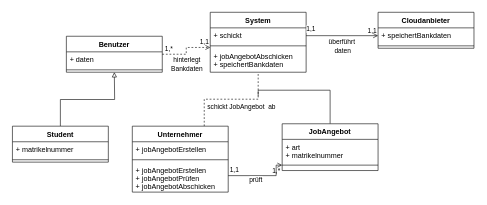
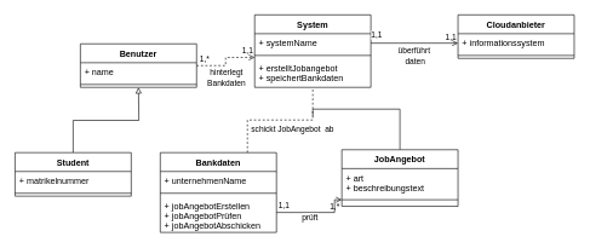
  <mxCell id="0" />
  <mxCell id="1" parent="0" />
  <mxCell id="2" style="edgeStyle=orthogonalEdgeStyle;rounded=0;orthogonalLoop=1;jettySize=auto;html=1;exitX=1;exitY=0.5;exitDx=0;exitDy=0;entryX=0;entryY=-0.033;entryDx=0;entryDy=0;entryPerimeter=0;strokeColor=default;strokeWidth=1;endArrow=open;endFill=0;dashed=1;" edge="1" parent="1" source="6" target="30"><mxGeometry relative="1" as="geometry" /></mxCell>
  <mxCell id="3" value="hinterlegt &lt;br&gt;Bankdaten" style="edgeLabel;html=1;align=center;verticalAlign=middle;resizable=0;points=[];" vertex="1" connectable="0" parent="2"><mxGeometry x="-0.176" relative="1" as="geometry"><mxPoint x="2" y="16" as="offset" /></mxGeometry></mxCell>
  <mxCell id="4" value="1,*" style="edgeLabel;html=1;align=center;verticalAlign=middle;resizable=0;points=[];" vertex="1" connectable="0" parent="2"><mxGeometry x="-0.77" y="2" relative="1" as="geometry"><mxPoint y="-8" as="offset" /></mxGeometry></mxCell>
  <mxCell id="5" value="1,1" style="edgeLabel;html=1;align=center;verticalAlign=middle;resizable=0;points=[];labelBackgroundColor=none;" vertex="1" connectable="0" parent="2"><mxGeometry x="0.77" relative="1" as="geometry"><mxPoint y="-9" as="offset" /></mxGeometry></mxCell>
  <mxCell id="6" value="Benutzer" style="swimlane;fontStyle=1;align=center;verticalAlign=top;childLayout=stackLayout;horizontal=1;startSize=26;horizontalStack=0;resizeParent=1;resizeParentMax=0;resizeLast=0;collapsible=1;marginBottom=0;" vertex="1" parent="1"><mxGeometry x="110" y="60" width="160" height="60" as="geometry" /></mxCell>
- <mxCell id="7" value="+ daten" style="text;strokeColor=none;fillColor=none;align=left;verticalAlign=top;spacingLeft=4;spacingRight=4;overflow=hidden;rotatable=0;points=[[0,0.5],[1,0.5]];portConstraint=eastwest;" vertex="1" parent="6"><mxGeometry y="26" width="160" height="26" as="geometry" /></mxCell>
+ <mxCell id="7" value="+ name" style="text;strokeColor=none;fillColor=none;align=left;verticalAlign=top;spacingLeft=4;spacingRight=4;overflow=hidden;rotatable=0;points=[[0,0.5],[1,0.5]];portConstraint=eastwest;" vertex="1" parent="6"><mxGeometry y="26" width="160" height="26" as="geometry" /></mxCell>
  <mxCell id="8" value="" style="line;strokeWidth=1;fillColor=none;align=left;verticalAlign=middle;spacingTop=-1;spacingLeft=3;spacingRight=3;rotatable=0;labelPosition=right;points=[];portConstraint=eastwest;strokeColor=inherit;" vertex="1" parent="6"><mxGeometry y="52" width="160" height="8" as="geometry" /></mxCell>
  <mxCell id="9" style="edgeStyle=orthogonalEdgeStyle;rounded=0;orthogonalLoop=1;jettySize=auto;html=1;exitX=1;exitY=0.75;exitDx=0;exitDy=0;endArrow=open;endFill=0;" edge="1" parent="1" source="13" target="24"><mxGeometry relative="1" as="geometry"><Array as="points"><mxPoint x="460" y="293" /><mxPoint x="460" y="275" /></Array></mxGeometry></mxCell>
  <mxCell id="10" value="prüft" style="edgeLabel;html=1;align=center;verticalAlign=middle;resizable=0;points=[];" vertex="1" connectable="0" parent="9"><mxGeometry x="-0.167" relative="1" as="geometry"><mxPoint y="7" as="offset" /></mxGeometry></mxCell>
  <mxCell id="11" style="edgeStyle=orthogonalEdgeStyle;rounded=0;orthogonalLoop=1;jettySize=auto;html=1;exitX=0.75;exitY=0;exitDx=0;exitDy=0;entryX=0.5;entryY=1;entryDx=0;entryDy=0;entryPerimeter=0;endArrow=none;endFill=0;dashed=1;" edge="1" parent="1" source="13" target="30"><mxGeometry relative="1" as="geometry" /></mxCell>
  <mxCell id="12" value="schickt JobAngebot&amp;nbsp; ab" style="edgeLabel;html=1;align=center;verticalAlign=middle;resizable=0;points=[];" vertex="1" connectable="0" parent="11"><mxGeometry x="-0.101" y="1" relative="1" as="geometry"><mxPoint x="25" y="13" as="offset" /></mxGeometry></mxCell>
- <mxCell id="13" value="Unternehmer" style="swimlane;fontStyle=1;align=center;verticalAlign=top;childLayout=stackLayout;horizontal=1;startSize=26;horizontalStack=0;resizeParent=1;resizeParentMax=0;resizeLast=0;collapsible=1;marginBottom=0;" vertex="1" parent="1"><mxGeometry x="220" y="210" width="160" height="110" as="geometry" /></mxCell>
- <mxCell id="14" value="+ jobAngebotErstellen" style="text;strokeColor=none;fillColor=none;align=left;verticalAlign=top;spacingLeft=4;spacingRight=4;overflow=hidden;rotatable=0;points=[[0,0.5],[1,0.5]];portConstraint=eastwest;" vertex="1" parent="13"><mxGeometry y="26" width="160" height="26" as="geometry" /></mxCell>
+ <mxCell id="13" value="Bankdaten" style="swimlane;fontStyle=1;align=center;verticalAlign=top;childLayout=stackLayout;horizontal=1;startSize=26;horizontalStack=0;resizeParent=1;resizeParentMax=0;resizeLast=0;collapsible=1;marginBottom=0;" vertex="1" parent="1"><mxGeometry x="220" y="210" width="160" height="110" as="geometry" /></mxCell>
+ <mxCell id="14" value="+ unternehmenName" style="text;strokeColor=none;fillColor=none;align=left;verticalAlign=top;spacingLeft=4;spacingRight=4;overflow=hidden;rotatable=0;points=[[0,0.5],[1,0.5]];portConstraint=eastwest;" vertex="1" parent="13"><mxGeometry y="26" width="160" height="26" as="geometry" /></mxCell>
  <mxCell id="15" value="" style="line;strokeWidth=1;fillColor=none;align=left;verticalAlign=middle;spacingTop=-1;spacingLeft=3;spacingRight=3;rotatable=0;labelPosition=right;points=[];portConstraint=eastwest;strokeColor=inherit;" vertex="1" parent="13"><mxGeometry y="52" width="160" height="8" as="geometry" /></mxCell>
  <mxCell id="16" value="+ jobAngebotErstellen&#10;+ jobAngebotPrüfen&#10;+ jobAngebotAbschicken" style="text;strokeColor=none;fillColor=none;align=left;verticalAlign=top;spacingLeft=4;spacingRight=4;overflow=hidden;rotatable=0;points=[[0,0.5],[1,0.5]];portConstraint=eastwest;" vertex="1" parent="13"><mxGeometry y="60" width="160" height="50" as="geometry" /></mxCell>
  <mxCell id="17" style="edgeStyle=orthogonalEdgeStyle;rounded=0;orthogonalLoop=1;jettySize=auto;html=1;exitX=0.5;exitY=0;exitDx=0;exitDy=0;endArrow=block;endFill=0;" edge="1" parent="1" source="18"><mxGeometry relative="1" as="geometry"><mxPoint x="190" y="120" as="targetPoint" /></mxGeometry></mxCell>
  <mxCell id="18" value="Student" style="swimlane;fontStyle=1;align=center;verticalAlign=top;childLayout=stackLayout;horizontal=1;startSize=26;horizontalStack=0;resizeParent=1;resizeParentMax=0;resizeLast=0;collapsible=1;marginBottom=0;" vertex="1" parent="1"><mxGeometry x="20" y="210" width="160" height="60" as="geometry" /></mxCell>
  <mxCell id="19" value="+ matrikelnummer" style="text;strokeColor=none;fillColor=none;align=left;verticalAlign=top;spacingLeft=4;spacingRight=4;overflow=hidden;rotatable=0;points=[[0,0.5],[1,0.5]];portConstraint=eastwest;" vertex="1" parent="18"><mxGeometry y="26" width="160" height="26" as="geometry" /></mxCell>
  <mxCell id="20" value="" style="line;strokeWidth=1;fillColor=none;align=left;verticalAlign=middle;spacingTop=-1;spacingLeft=3;spacingRight=3;rotatable=0;labelPosition=right;points=[];portConstraint=eastwest;strokeColor=inherit;" vertex="1" parent="18"><mxGeometry y="52" width="160" height="8" as="geometry" /></mxCell>
  <mxCell id="21" style="edgeStyle=orthogonalEdgeStyle;orthogonalLoop=1;jettySize=auto;html=1;exitX=0.5;exitY=0;exitDx=0;exitDy=0;endArrow=none;endFill=0;strokeWidth=1;strokeColor=default;rounded=0;" edge="1" parent="1" source="22"><mxGeometry relative="1" as="geometry"><mxPoint x="430" y="160" as="targetPoint" /><Array as="points"><mxPoint x="550" y="150" /><mxPoint x="430" y="150" /></Array></mxGeometry></mxCell>
  <mxCell id="22" value="JobAngebot" style="swimlane;fontStyle=1;align=center;verticalAlign=top;childLayout=stackLayout;horizontal=1;startSize=26;horizontalStack=0;resizeParent=1;resizeParentMax=0;resizeLast=0;collapsible=1;marginBottom=0;" vertex="1" parent="1"><mxGeometry x="470" y="206" width="160" height="78" as="geometry" /></mxCell>
- <mxCell id="23" value="+ art&#10;+ matrikelnummer" style="text;strokeColor=none;fillColor=none;align=left;verticalAlign=top;spacingLeft=4;spacingRight=4;overflow=hidden;rotatable=0;points=[[0,0.5],[1,0.5]];portConstraint=eastwest;" vertex="1" parent="22"><mxGeometry y="26" width="160" height="34" as="geometry" /></mxCell>
+ <mxCell id="23" value="+ art&#10;+ beschreibungstext" style="text;strokeColor=none;fillColor=none;align=left;verticalAlign=top;spacingLeft=4;spacingRight=4;overflow=hidden;rotatable=0;points=[[0,0.5],[1,0.5]];portConstraint=eastwest;" vertex="1" parent="22"><mxGeometry y="26" width="160" height="34" as="geometry" /></mxCell>
  <mxCell id="24" value="" style="line;strokeWidth=1;fillColor=none;align=left;verticalAlign=middle;spacingTop=-1;spacingLeft=3;spacingRight=3;rotatable=0;labelPosition=right;points=[];portConstraint=eastwest;strokeColor=inherit;" vertex="1" parent="22"><mxGeometry y="60" width="160" height="18" as="geometry" /></mxCell>
  <mxCell id="25" value="1,1" style="edgeLabel;html=1;align=center;verticalAlign=middle;resizable=0;points=[];" vertex="1" connectable="0" parent="1"><mxGeometry x="410.001" y="245" as="geometry"><mxPoint x="-21" y="37" as="offset" /></mxGeometry></mxCell>
  <mxCell id="26" value="1,*" style="edgeLabel;html=1;align=center;verticalAlign=middle;resizable=0;points=[];labelBackgroundColor=none;" vertex="1" connectable="0" parent="1"><mxGeometry x="459.999" y="284" as="geometry" /></mxCell>
  <mxCell id="27" value="System" style="swimlane;fontStyle=1;align=center;verticalAlign=top;childLayout=stackLayout;horizontal=1;startSize=26;horizontalStack=0;resizeParent=1;resizeParentMax=0;resizeLast=0;collapsible=1;marginBottom=0;labelBackgroundColor=none;" vertex="1" parent="1"><mxGeometry x="350" y="20" width="160" height="100" as="geometry" /></mxCell>
- <mxCell id="28" value="+ schickt" style="text;strokeColor=none;fillColor=none;align=left;verticalAlign=top;spacingLeft=4;spacingRight=4;overflow=hidden;rotatable=0;points=[[0,0.5],[1,0.5]];portConstraint=eastwest;labelBackgroundColor=none;" vertex="1" parent="27"><mxGeometry y="26" width="160" height="26" as="geometry" /></mxCell>
+ <mxCell id="28" value="+ systemName" style="text;strokeColor=none;fillColor=none;align=left;verticalAlign=top;spacingLeft=4;spacingRight=4;overflow=hidden;rotatable=0;points=[[0,0.5],[1,0.5]];portConstraint=eastwest;labelBackgroundColor=none;" vertex="1" parent="27"><mxGeometry y="26" width="160" height="26" as="geometry" /></mxCell>
  <mxCell id="29" value="" style="line;strokeWidth=1;fillColor=none;align=left;verticalAlign=middle;spacingTop=-1;spacingLeft=3;spacingRight=3;rotatable=0;labelPosition=right;points=[];portConstraint=eastwest;strokeColor=inherit;labelBackgroundColor=none;" vertex="1" parent="27"><mxGeometry y="52" width="160" height="8" as="geometry" /></mxCell>
- <mxCell id="30" value="+ jobAngebotAbschicken&#10;+ speichertBankdaten" style="text;strokeColor=none;fillColor=none;align=left;verticalAlign=top;spacingLeft=4;spacingRight=4;overflow=hidden;rotatable=0;points=[[0,0.5],[1,0.5]];portConstraint=eastwest;labelBackgroundColor=none;" vertex="1" parent="27"><mxGeometry y="60" width="160" height="40" as="geometry" /></mxCell>
+ <mxCell id="30" value="+ erstelltJobangebot&#10;+ speichertBankdaten" style="text;strokeColor=none;fillColor=none;align=left;verticalAlign=top;spacingLeft=4;spacingRight=4;overflow=hidden;rotatable=0;points=[[0,0.5],[1,0.5]];portConstraint=eastwest;labelBackgroundColor=none;" vertex="1" parent="27"><mxGeometry y="60" width="160" height="40" as="geometry" /></mxCell>
  <mxCell id="31" value="Cloudanbieter" style="swimlane;fontStyle=1;align=center;verticalAlign=top;childLayout=stackLayout;horizontal=1;startSize=26;horizontalStack=0;resizeParent=1;resizeParentMax=0;resizeLast=0;collapsible=1;marginBottom=0;labelBackgroundColor=none;" vertex="1" parent="1"><mxGeometry x="630" y="20" width="160" height="60" as="geometry" /></mxCell>
- <mxCell id="32" value="+ speichertBankdaten" style="text;strokeColor=none;fillColor=none;align=left;verticalAlign=top;spacingLeft=4;spacingRight=4;overflow=hidden;rotatable=0;points=[[0,0.5],[1,0.5]];portConstraint=eastwest;labelBackgroundColor=none;" vertex="1" parent="31"><mxGeometry y="26" width="160" height="26" as="geometry" /></mxCell>
+ <mxCell id="32" value="+ informationssystem" style="text;strokeColor=none;fillColor=none;align=left;verticalAlign=top;spacingLeft=4;spacingRight=4;overflow=hidden;rotatable=0;points=[[0,0.5],[1,0.5]];portConstraint=eastwest;labelBackgroundColor=none;" vertex="1" parent="31"><mxGeometry y="26" width="160" height="26" as="geometry" /></mxCell>
  <mxCell id="33" value="" style="line;strokeWidth=1;fillColor=none;align=left;verticalAlign=middle;spacingTop=-1;spacingLeft=3;spacingRight=3;rotatable=0;labelPosition=right;points=[];portConstraint=eastwest;strokeColor=inherit;labelBackgroundColor=none;" vertex="1" parent="31"><mxGeometry y="52" width="160" height="8" as="geometry" /></mxCell>
  <mxCell id="34" style="edgeStyle=orthogonalEdgeStyle;rounded=0;orthogonalLoop=1;jettySize=auto;html=1;exitX=1;exitY=0.5;exitDx=0;exitDy=0;entryX=0;entryY=0.5;entryDx=0;entryDy=0;strokeColor=default;strokeWidth=1;endArrow=open;endFill=0;" edge="1" parent="1" source="28" target="32"><mxGeometry relative="1" as="geometry" /></mxCell>
  <mxCell id="35" value="überführt&amp;nbsp;&lt;br&gt;daten" style="edgeLabel;html=1;align=center;verticalAlign=middle;resizable=0;points=[];" vertex="1" connectable="0" parent="34"><mxGeometry x="0.151" y="1" relative="1" as="geometry"><mxPoint x="-9" y="18" as="offset" /></mxGeometry></mxCell>
  <mxCell id="36" value="1,1" style="edgeLabel;html=1;align=center;verticalAlign=middle;resizable=0;points=[];" vertex="1" connectable="0" parent="1"><mxGeometry x="398.571" y="250" as="geometry"><mxPoint x="119" y="-203" as="offset" /></mxGeometry></mxCell>
  <mxCell id="37" value="1,1" style="edgeLabel;html=1;align=center;verticalAlign=middle;resizable=0;points=[];labelBackgroundColor=none;" vertex="1" connectable="0" parent="1"><mxGeometry x="408.571" y="260" as="geometry"><mxPoint x="211" y="-210" as="offset" /></mxGeometry></mxCell>
